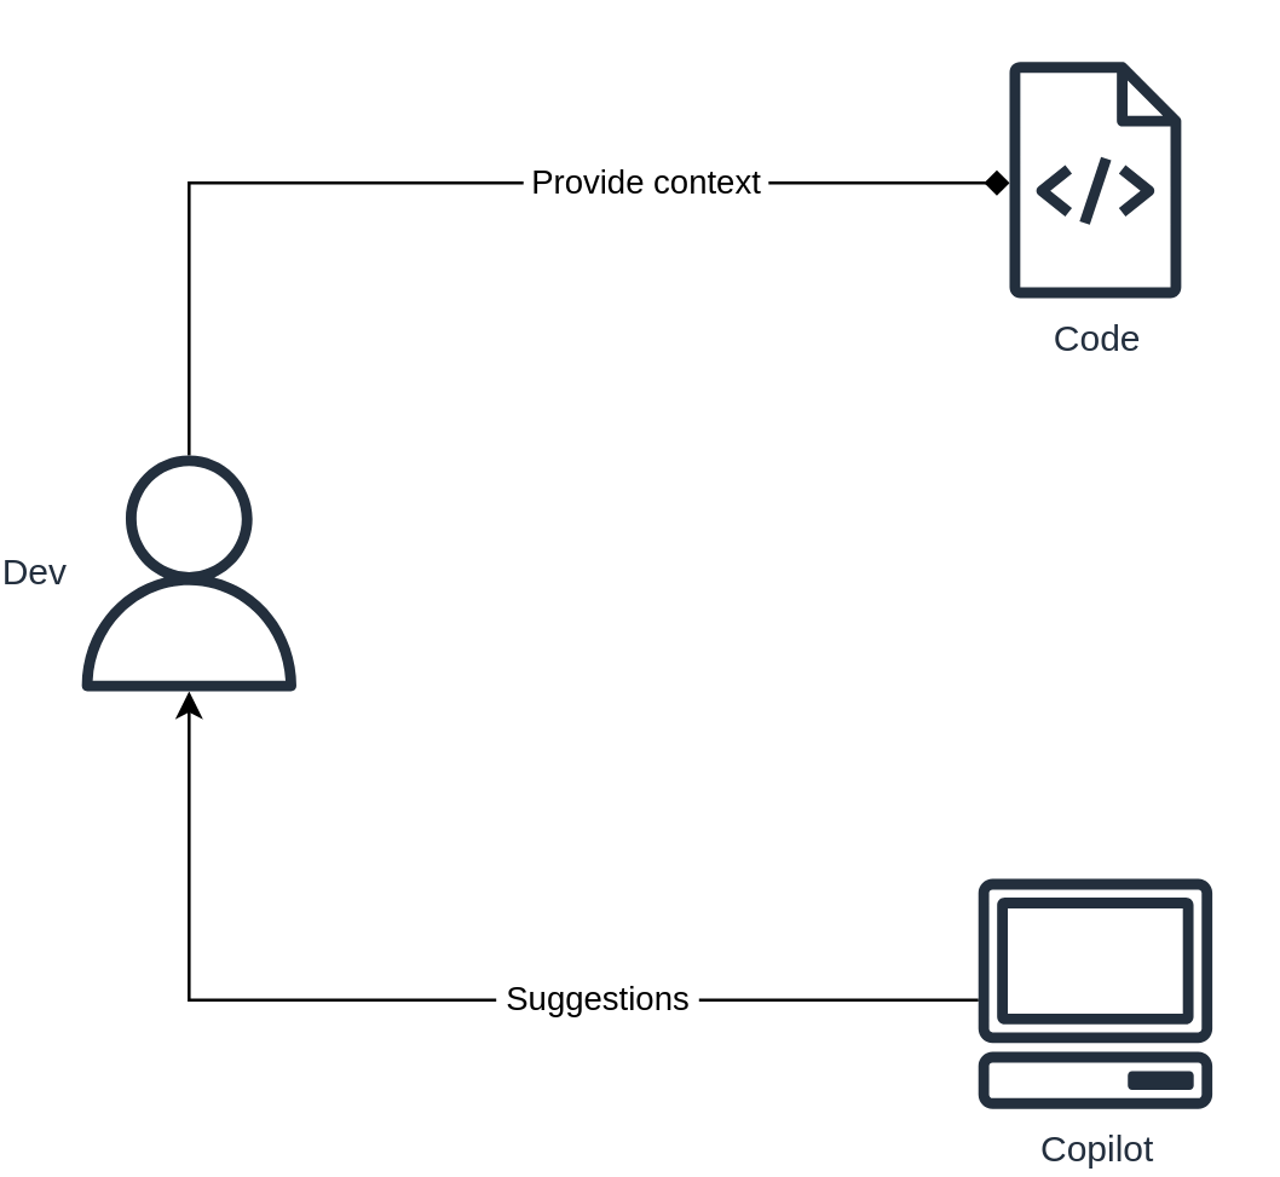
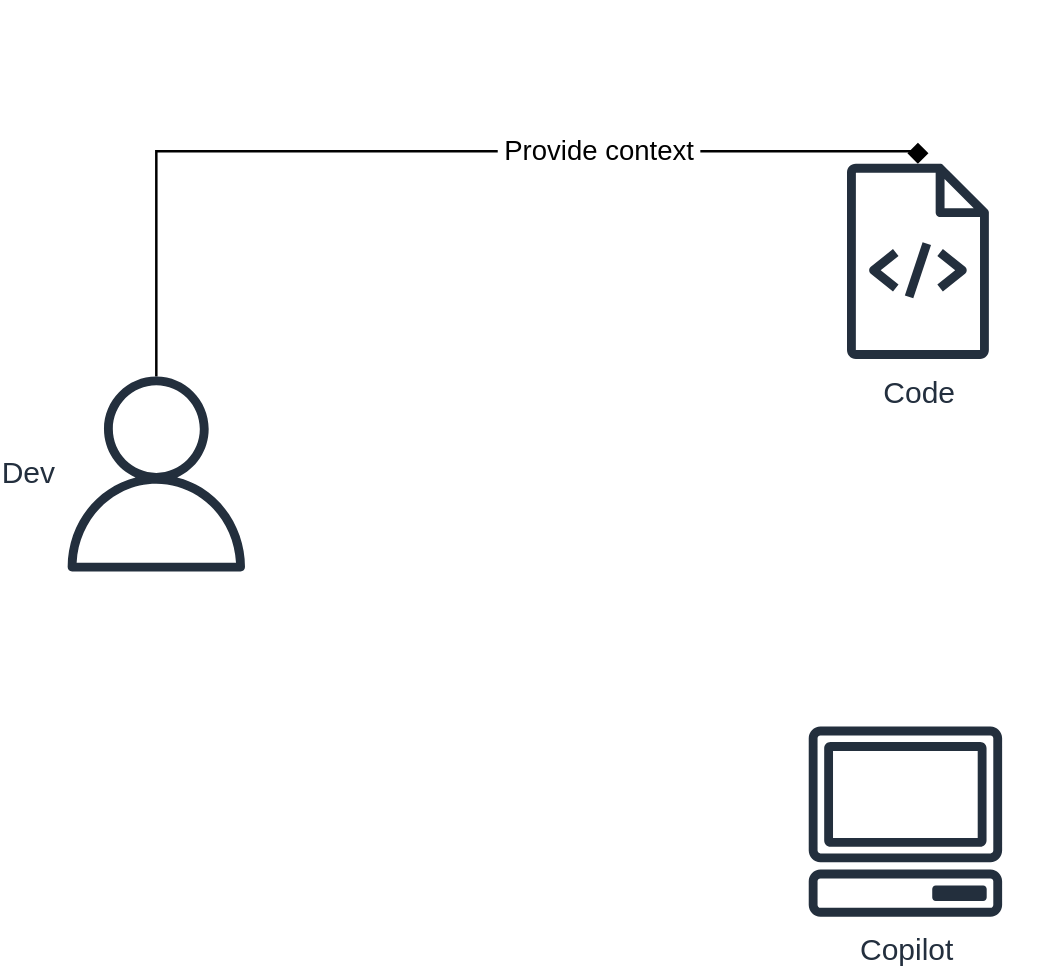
  <mxCell id="0" />
  <mxCell id="1" parent="0" />
- <mxCell id="2" value="&amp;nbsp;Suggestions&amp;nbsp;" style="edgeStyle=orthogonalEdgeStyle;rounded=0;orthogonalLoop=1;jettySize=auto;html=1;" edge="1" parent="1" source="6" target="4"><mxGeometry x="-0.306" relative="1" as="geometry"><Array as="points"><mxPoint x="59" y="330" /></Array><mxPoint as="offset" /></mxGeometry></mxCell>
  <mxCell id="3" value="&amp;nbsp;Provide context&amp;nbsp;" style="edgeStyle=orthogonalEdgeStyle;rounded=0;orthogonalLoop=1;jettySize=auto;html=1;endArrow=diamond;" edge="1" parent="1" source="4" target="5"><mxGeometry x="0.335" relative="1" as="geometry"><Array as="points"><mxPoint x="59" y="60" /></Array><mxPoint as="offset" /></mxGeometry></mxCell>
  <mxCell id="4" value="Dev" style="sketch=0;outlineConnect=0;fontColor=#232F3E;gradientColor=none;fillColor=#232F3D;strokeColor=none;dashed=0;verticalLabelPosition=middle;verticalAlign=middle;align=right;html=1;fontSize=12;fontStyle=0;aspect=fixed;pointerEvents=1;shape=mxgraph.aws4.user;labelPosition=left;" vertex="1" parent="1"><mxGeometry x="20" y="150" width="78" height="78" as="geometry" /></mxCell>
- <mxCell id="5" value="Code" style="sketch=0;outlineConnect=0;fontColor=#232F3E;gradientColor=none;fillColor=#232F3D;strokeColor=none;dashed=0;verticalLabelPosition=bottom;verticalAlign=top;align=center;html=1;fontSize=12;fontStyle=0;aspect=fixed;pointerEvents=1;shape=mxgraph.aws4.source_code;" vertex="1" parent="1"><mxGeometry x="330" y="20" width="57" height="78" as="geometry" /></mxCell>
+ <mxCell id="5" value="Code" style="sketch=0;outlineConnect=0;fontColor=#232F3E;gradientColor=none;fillColor=#232F3D;strokeColor=none;dashed=0;verticalLabelPosition=bottom;verticalAlign=top;align=center;html=1;fontSize=12;fontStyle=0;aspect=fixed;pointerEvents=1;shape=mxgraph.aws4.source_code;" vertex="1" parent="1"><mxGeometry x="335" y="65" width="57" height="78" as="geometry" /></mxCell>
  <mxCell id="6" value="Copilot" style="sketch=0;outlineConnect=0;fontColor=#232F3E;gradientColor=none;fillColor=#232F3D;strokeColor=none;dashed=0;verticalLabelPosition=bottom;verticalAlign=top;align=center;html=1;fontSize=12;fontStyle=0;aspect=fixed;pointerEvents=1;shape=mxgraph.aws4.client;" vertex="1" parent="1"><mxGeometry x="319.5" y="290" width="78" height="76" as="geometry" /></mxCell>
